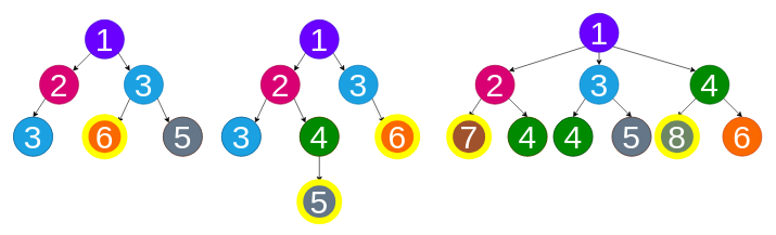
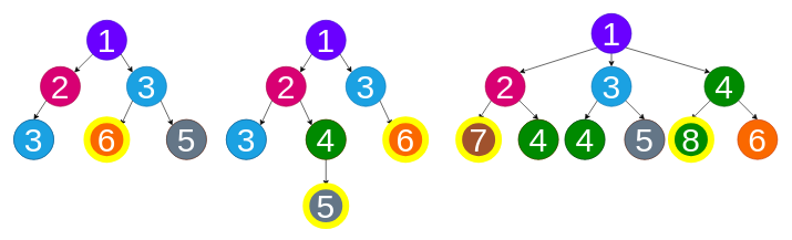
  <mxCell id="0" />
  <mxCell id="1" parent="0" />
  <mxCell id="2" style="orthogonalLoop=1;jettySize=auto;html=1;exitX=0;exitY=1;exitDx=0;exitDy=0;entryX=1;entryY=0;entryDx=0;entryDy=0;rounded=0;fontSize=50;verticalAlign=middle;" edge="1" parent="1" source="4" target="6"><mxGeometry relative="1" as="geometry" /></mxCell>
  <mxCell id="3" style="edgeStyle=none;rounded=0;orthogonalLoop=1;jettySize=auto;html=1;exitX=1;exitY=1;exitDx=0;exitDy=0;entryX=0;entryY=0;entryDx=0;entryDy=0;fontSize=50;verticalAlign=middle;" edge="1" parent="1" source="4" target="9"><mxGeometry relative="1" as="geometry" /></mxCell>
  <mxCell id="4" value="1" style="ellipse;whiteSpace=wrap;html=1;aspect=fixed;fillColor=#6a00ff;strokeColor=#3700CC;fontColor=#ffffff;fontSize=50;verticalAlign=middle;" vertex="1" parent="1"><mxGeometry x="130" y="30" width="60" height="60" as="geometry" /></mxCell>
  <mxCell id="5" style="edgeStyle=none;rounded=0;orthogonalLoop=1;jettySize=auto;html=1;exitX=0;exitY=1;exitDx=0;exitDy=0;entryX=0.5;entryY=0;entryDx=0;entryDy=0;fontSize=50;verticalAlign=middle;" edge="1" parent="1" source="6" target="10"><mxGeometry relative="1" as="geometry" /></mxCell>
  <mxCell id="6" value="2" style="ellipse;whiteSpace=wrap;html=1;aspect=fixed;fontSize=50;fillColor=#d80073;strokeColor=#A50040;fontColor=#ffffff;verticalAlign=middle;" vertex="1" parent="1"><mxGeometry x="60" y="100" width="60" height="60" as="geometry" /></mxCell>
  <mxCell id="7" style="edgeStyle=none;rounded=0;orthogonalLoop=1;jettySize=auto;html=1;exitX=0;exitY=1;exitDx=0;exitDy=0;entryX=1;entryY=0;entryDx=0;entryDy=0;fontSize=50;verticalAlign=middle;" edge="1" parent="1" source="9" target="11"><mxGeometry relative="1" as="geometry" /></mxCell>
  <mxCell id="8" style="edgeStyle=none;rounded=0;orthogonalLoop=1;jettySize=auto;html=1;exitX=1;exitY=1;exitDx=0;exitDy=0;entryX=0;entryY=0;entryDx=0;entryDy=0;fontSize=50;verticalAlign=middle;" edge="1" parent="1" source="9" target="12"><mxGeometry relative="1" as="geometry" /></mxCell>
  <mxCell id="9" value="3" style="ellipse;whiteSpace=wrap;html=1;aspect=fixed;fontSize=50;fillColor=#1ba1e2;strokeColor=#006EAF;fontColor=#ffffff;verticalAlign=middle;" vertex="1" parent="1"><mxGeometry x="190" y="100" width="60" height="60" as="geometry" /></mxCell>
  <mxCell id="10" value="5" style="ellipse;whiteSpace=wrap;html=1;aspect=fixed;fontSize=50;fillColor=#647687;strokeColor=#314354;fontColor=#ffffff;verticalAlign=middle;" vertex="1" parent="1"><mxGeometry x="20" y="180" width="60" height="60" as="geometry" /></mxCell>
  <mxCell id="11" value="5" style="ellipse;whiteSpace=wrap;html=1;aspect=fixed;fontSize=50;fillColor=#647687;strokeColor=#314354;fontColor=#ffffff;verticalAlign=middle;" vertex="1" parent="1"><mxGeometry x="130" y="180" width="60" height="60" as="geometry" /></mxCell>
  <mxCell id="12" value="&lt;font style=&quot;font-size: 50px;&quot; color=&quot;#FFFFFF&quot;&gt;6&lt;/font&gt;" style="ellipse;whiteSpace=wrap;html=1;aspect=fixed;fontSize=50;fillColor=#fa6800;strokeColor=#C73500;fontColor=#000000;verticalAlign=middle;" vertex="1" parent="1"><mxGeometry x="250" y="180" width="60" height="60" as="geometry" /></mxCell>
  <mxCell id="13" style="orthogonalLoop=1;jettySize=auto;html=1;exitX=0;exitY=1;exitDx=0;exitDy=0;entryX=1;entryY=0;entryDx=0;entryDy=0;rounded=0;fontSize=50;verticalAlign=middle;" edge="1" parent="1" source="15" target="18"><mxGeometry relative="1" as="geometry" /></mxCell>
  <mxCell id="14" style="edgeStyle=none;rounded=0;orthogonalLoop=1;jettySize=auto;html=1;exitX=1;exitY=1;exitDx=0;exitDy=0;entryX=0;entryY=0;entryDx=0;entryDy=0;fontSize=50;verticalAlign=middle;" edge="1" parent="1" source="15" target="20"><mxGeometry relative="1" as="geometry" /></mxCell>
  <mxCell id="15" value="1" style="ellipse;whiteSpace=wrap;html=1;aspect=fixed;fillColor=#6a00ff;strokeColor=#3700CC;fontColor=#ffffff;fontSize=50;verticalAlign=middle;" vertex="1" parent="1"><mxGeometry x="460" y="30" width="60" height="60" as="geometry" /></mxCell>
  <mxCell id="16" style="edgeStyle=none;rounded=0;orthogonalLoop=1;jettySize=auto;html=1;exitX=1;exitY=1;exitDx=0;exitDy=0;entryX=0;entryY=0;entryDx=0;entryDy=0;fontSize=50;verticalAlign=middle;" edge="1" parent="1" source="18" target="23"><mxGeometry relative="1" as="geometry" /></mxCell>
  <mxCell id="17" style="edgeStyle=none;rounded=0;orthogonalLoop=1;jettySize=auto;html=1;exitX=0;exitY=1;exitDx=0;exitDy=0;entryX=1;entryY=0;entryDx=0;entryDy=0;fontSize=50;verticalAlign=middle;" edge="1" parent="1" source="18" target="21"><mxGeometry relative="1" as="geometry" /></mxCell>
  <mxCell id="18" value="2" style="ellipse;whiteSpace=wrap;html=1;aspect=fixed;fontSize=50;fillColor=#d80073;strokeColor=#A50040;fontColor=#ffffff;verticalAlign=middle;" vertex="1" parent="1"><mxGeometry x="400" y="100" width="60" height="60" as="geometry" /></mxCell>
  <mxCell id="19" style="edgeStyle=none;rounded=0;orthogonalLoop=1;jettySize=auto;html=1;exitX=1;exitY=1;exitDx=0;exitDy=0;entryX=0;entryY=0;entryDx=0;entryDy=0;fontSize=50;verticalAlign=middle;" edge="1" parent="1" source="20" target="24"><mxGeometry relative="1" as="geometry" /></mxCell>
  <mxCell id="20" value="3" style="ellipse;whiteSpace=wrap;html=1;aspect=fixed;fontSize=50;fillColor=#1ba1e2;strokeColor=#006EAF;fontColor=#ffffff;verticalAlign=middle;" vertex="1" parent="1"><mxGeometry x="520" y="100" width="60" height="60" as="geometry" /></mxCell>
  <mxCell id="21" value="5" style="ellipse;whiteSpace=wrap;html=1;aspect=fixed;fontSize=50;fillColor=#647687;strokeColor=#314354;fontColor=#ffffff;verticalAlign=middle;" vertex="1" parent="1"><mxGeometry x="340" y="180" width="60" height="60" as="geometry" /></mxCell>
  <mxCell id="22" style="edgeStyle=none;rounded=0;orthogonalLoop=1;jettySize=auto;html=1;entryX=0.5;entryY=0;entryDx=0;entryDy=0;fontSize=50;verticalAlign=middle;" edge="1" parent="1" source="23" target="25"><mxGeometry relative="1" as="geometry" /></mxCell>
  <mxCell id="23" value="6" style="ellipse;whiteSpace=wrap;html=1;aspect=fixed;fontSize=50;fillColor=#fa6800;strokeColor=#C73500;fontColor=#FFFFFF;verticalAlign=middle;" vertex="1" parent="1"><mxGeometry x="460" y="180" width="60" height="60" as="geometry" /></mxCell>
  <mxCell id="24" value="5" style="ellipse;whiteSpace=wrap;html=1;aspect=fixed;fontSize=50;fillColor=#647687;strokeColor=#314354;fontColor=#ffffff;verticalAlign=middle;" vertex="1" parent="1"><mxGeometry x="580" y="180" width="60" height="60" as="geometry" /></mxCell>
  <mxCell id="25" value="7" style="ellipse;whiteSpace=wrap;html=1;aspect=fixed;fontSize=50;strokeColor=#B09500;fontColor=#FFFFFF;fillColor=#C4AD00;verticalAlign=middle;" vertex="1" parent="1"><mxGeometry x="460" y="280" width="60" height="60" as="geometry" /></mxCell>
  <mxCell id="26" style="orthogonalLoop=1;jettySize=auto;html=1;exitX=0;exitY=1;exitDx=0;exitDy=0;entryX=1;entryY=0;entryDx=0;entryDy=0;rounded=0;fontSize=50;verticalAlign=middle;" edge="1" parent="1" source="29" target="32"><mxGeometry relative="1" as="geometry" /></mxCell>
  <mxCell id="27" style="edgeStyle=none;rounded=0;orthogonalLoop=1;jettySize=auto;html=1;exitX=1;exitY=1;exitDx=0;exitDy=0;entryX=0;entryY=0;entryDx=0;entryDy=0;fontSize=50;verticalAlign=middle;" edge="1" parent="1" source="29" target="35"><mxGeometry relative="1" as="geometry" /></mxCell>
  <mxCell id="28" style="edgeStyle=none;rounded=0;orthogonalLoop=1;jettySize=auto;html=1;entryX=0.5;entryY=0;entryDx=0;entryDy=0;fontSize=50;verticalAlign=middle;" edge="1" parent="1" source="29" target="41"><mxGeometry relative="1" as="geometry" /></mxCell>
  <mxCell id="29" value="1" style="ellipse;whiteSpace=wrap;html=1;aspect=fixed;fillColor=#6a00ff;strokeColor=#3700CC;fontColor=#ffffff;fontSize=50;verticalAlign=middle;" vertex="1" parent="1"><mxGeometry x="890" y="20" width="60" height="60" as="geometry" /></mxCell>
  <mxCell id="30" style="edgeStyle=none;rounded=0;orthogonalLoop=1;jettySize=auto;html=1;exitX=1;exitY=1;exitDx=0;exitDy=0;entryX=0.5;entryY=0;entryDx=0;entryDy=0;fontSize=50;verticalAlign=middle;" edge="1" parent="1" source="32" target="37"><mxGeometry relative="1" as="geometry" /></mxCell>
  <mxCell id="31" style="edgeStyle=none;rounded=0;orthogonalLoop=1;jettySize=auto;html=1;exitX=0;exitY=1;exitDx=0;exitDy=0;entryX=0.5;entryY=0;entryDx=0;entryDy=0;fontSize=50;verticalAlign=middle;" edge="1" parent="1" source="32" target="36"><mxGeometry relative="1" as="geometry" /></mxCell>
  <mxCell id="32" value="2" style="ellipse;whiteSpace=wrap;html=1;aspect=fixed;fontSize=50;fillColor=#d80073;strokeColor=#A50040;fontColor=#ffffff;verticalAlign=middle;" vertex="1" parent="1"><mxGeometry x="730" y="100" width="60" height="60" as="geometry" /></mxCell>
  <mxCell id="33" style="edgeStyle=none;rounded=0;orthogonalLoop=1;jettySize=auto;html=1;exitX=0;exitY=1;exitDx=0;exitDy=0;entryX=0.5;entryY=0;entryDx=0;entryDy=0;fontSize=50;verticalAlign=middle;" edge="1" parent="1" source="35" target="44"><mxGeometry relative="1" as="geometry" /></mxCell>
  <mxCell id="34" style="edgeStyle=none;rounded=0;orthogonalLoop=1;jettySize=auto;html=1;exitX=1;exitY=1;exitDx=0;exitDy=0;entryX=0.5;entryY=0;entryDx=0;entryDy=0;fontSize=50;verticalAlign=middle;" edge="1" parent="1" source="35" target="38"><mxGeometry relative="1" as="geometry" /></mxCell>
  <mxCell id="35" value="4" style="ellipse;whiteSpace=wrap;html=1;aspect=fixed;fontSize=50;fillColor=#008a00;strokeColor=#005700;fontColor=#ffffff;verticalAlign=middle;" vertex="1" parent="1"><mxGeometry x="1060" y="100" width="60" height="60" as="geometry" /></mxCell>
  <mxCell id="36" value="5" style="ellipse;whiteSpace=wrap;html=1;aspect=fixed;fontSize=50;fillColor=#647687;strokeColor=#314354;fontColor=#ffffff;verticalAlign=middle;" vertex="1" parent="1"><mxGeometry x="690" y="180" width="60" height="60" as="geometry" /></mxCell>
  <mxCell id="37" value="6" style="ellipse;whiteSpace=wrap;html=1;aspect=fixed;fontSize=50;fillColor=#fa6800;strokeColor=#C73500;fontColor=#FFFFFF;verticalAlign=middle;" vertex="1" parent="1"><mxGeometry x="780" y="180" width="60" height="60" as="geometry" /></mxCell>
  <mxCell id="38" value="6" style="ellipse;whiteSpace=wrap;html=1;aspect=fixed;fontSize=50;fillColor=#fa6800;strokeColor=#C73500;fontColor=#FFFFFF;verticalAlign=middle;" vertex="1" parent="1"><mxGeometry x="1110" y="180" width="60" height="60" as="geometry" /></mxCell>
  <mxCell id="39" style="edgeStyle=none;rounded=0;orthogonalLoop=1;jettySize=auto;html=1;exitX=0;exitY=1;exitDx=0;exitDy=0;entryX=0.5;entryY=0;entryDx=0;entryDy=0;fontSize=50;verticalAlign=middle;" edge="1" parent="1" source="41" target="42"><mxGeometry relative="1" as="geometry" /></mxCell>
  <mxCell id="40" style="edgeStyle=none;rounded=0;orthogonalLoop=1;jettySize=auto;html=1;exitX=1;exitY=1;exitDx=0;exitDy=0;entryX=0.5;entryY=0;entryDx=0;entryDy=0;fontSize=50;verticalAlign=middle;" edge="1" parent="1" source="41" target="43"><mxGeometry relative="1" as="geometry" /></mxCell>
  <mxCell id="41" value="3" style="ellipse;whiteSpace=wrap;html=1;aspect=fixed;fontSize=50;fillColor=#1ba1e2;strokeColor=#006EAF;fontColor=#ffffff;verticalAlign=middle;" vertex="1" parent="1"><mxGeometry x="890" y="100" width="60" height="60" as="geometry" /></mxCell>
  <mxCell id="42" value="5" style="ellipse;whiteSpace=wrap;html=1;aspect=fixed;fontSize=50;fillColor=#647687;strokeColor=#314354;fontColor=#ffffff;verticalAlign=middle;" vertex="1" parent="1"><mxGeometry x="850" y="180" width="60" height="60" as="geometry" /></mxCell>
  <mxCell id="43" value="6" style="ellipse;whiteSpace=wrap;html=1;aspect=fixed;fontSize=50;fillColor=#fa6800;strokeColor=#C73500;fontColor=#FFFFFF;verticalAlign=middle;" vertex="1" parent="1"><mxGeometry x="940" y="180" width="60" height="60" as="geometry" /></mxCell>
- <mxCell id="44" value="8" style="ellipse;whiteSpace=wrap;html=1;aspect=fixed;fontSize=50;fillColor=#6d8764;fontColor=#ffffff;verticalAlign=middle;strokeWidth=10;strokeColor=#FFFF00;" vertex="1" parent="1"><mxGeometry x="1010" y="180" width="60" height="60" as="geometry" /></mxCell>
+ <mxCell id="44" value="8" style="ellipse;whiteSpace=wrap;html=1;aspect=fixed;fontSize=50;fillColor=#008a00;fontColor=#ffffff;verticalAlign=middle;strokeWidth=10;strokeColor=#FFFF00;" vertex="1" parent="1"><mxGeometry x="1010" y="180" width="60" height="60" as="geometry" /></mxCell>
  <mxCell id="45" value="3" style="ellipse;whiteSpace=wrap;html=1;aspect=fixed;fontSize=50;fillColor=#1ba1e2;strokeColor=#006EAF;fontColor=#ffffff;verticalAlign=middle;" vertex="1" parent="1"><mxGeometry x="20" y="180" width="60" height="60" as="geometry" /></mxCell>
  <mxCell id="46" value="3" style="ellipse;whiteSpace=wrap;html=1;aspect=fixed;fontSize=50;fillColor=#1ba1e2;strokeColor=#006EAF;fontColor=#ffffff;verticalAlign=middle;" vertex="1" parent="1"><mxGeometry x="340" y="180" width="60" height="60" as="geometry" /></mxCell>
  <mxCell id="47" value="7" style="ellipse;whiteSpace=wrap;html=1;aspect=fixed;fontSize=50;fillColor=#a0522d;fontColor=#ffffff;verticalAlign=middle;strokeWidth=10;strokeColor=#FFFF00;" vertex="1" parent="1"><mxGeometry x="690" y="180" width="60" height="60" as="geometry" /></mxCell>
  <mxCell id="48" value="4" style="ellipse;whiteSpace=wrap;html=1;aspect=fixed;fontSize=50;fillColor=#008a00;strokeColor=#005700;fontColor=#ffffff;verticalAlign=middle;" vertex="1" parent="1"><mxGeometry x="780" y="180" width="60" height="60" as="geometry" /></mxCell>
  <mxCell id="49" value="4" style="ellipse;whiteSpace=wrap;html=1;aspect=fixed;fontSize=50;fillColor=#008a00;strokeColor=#005700;fontColor=#ffffff;verticalAlign=middle;" vertex="1" parent="1"><mxGeometry x="850" y="180" width="60" height="60" as="geometry" /></mxCell>
  <mxCell id="50" value="4" style="ellipse;whiteSpace=wrap;html=1;aspect=fixed;fontSize=50;fillColor=#008a00;strokeColor=#005700;fontColor=#ffffff;verticalAlign=middle;" vertex="1" parent="1"><mxGeometry x="460" y="180" width="60" height="60" as="geometry" /></mxCell>
  <mxCell id="51" value="6" style="ellipse;whiteSpace=wrap;html=1;aspect=fixed;fontSize=50;fillColor=#fa6800;verticalAlign=middle;strokeWidth=10;fontColor=#FFFFFF;strokeColor=#FFFF00;" vertex="1" parent="1"><mxGeometry x="580" y="180" width="60" height="60" as="geometry" /></mxCell>
  <mxCell id="52" value="6" style="ellipse;whiteSpace=wrap;html=1;aspect=fixed;fontSize=50;fillColor=#fa6800;verticalAlign=middle;strokeWidth=10;fontColor=#FFFFFF;strokeColor=#FFFF00;" vertex="1" parent="1"><mxGeometry x="130" y="180" width="60" height="60" as="geometry" /></mxCell>
  <mxCell id="53" value="5" style="ellipse;whiteSpace=wrap;html=1;aspect=fixed;fontSize=50;fillColor=#647687;strokeColor=#314354;fontColor=#ffffff;verticalAlign=middle;" vertex="1" parent="1"><mxGeometry x="940" y="180" width="60" height="60" as="geometry" /></mxCell>
  <mxCell id="54" value="5" style="ellipse;whiteSpace=wrap;html=1;aspect=fixed;fontSize=50;fillColor=#647687;fontColor=#ffffff;verticalAlign=middle;strokeWidth=10;strokeColor=#FFFF00;" vertex="1" parent="1"><mxGeometry x="460" y="280" width="60" height="60" as="geometry" /></mxCell>
  <mxCell id="55" value="5" style="ellipse;whiteSpace=wrap;html=1;aspect=fixed;fontSize=50;fillColor=#647687;strokeColor=#314354;fontColor=#ffffff;verticalAlign=middle;" vertex="1" parent="1"><mxGeometry x="250" y="180" width="60" height="60" as="geometry" /></mxCell>
